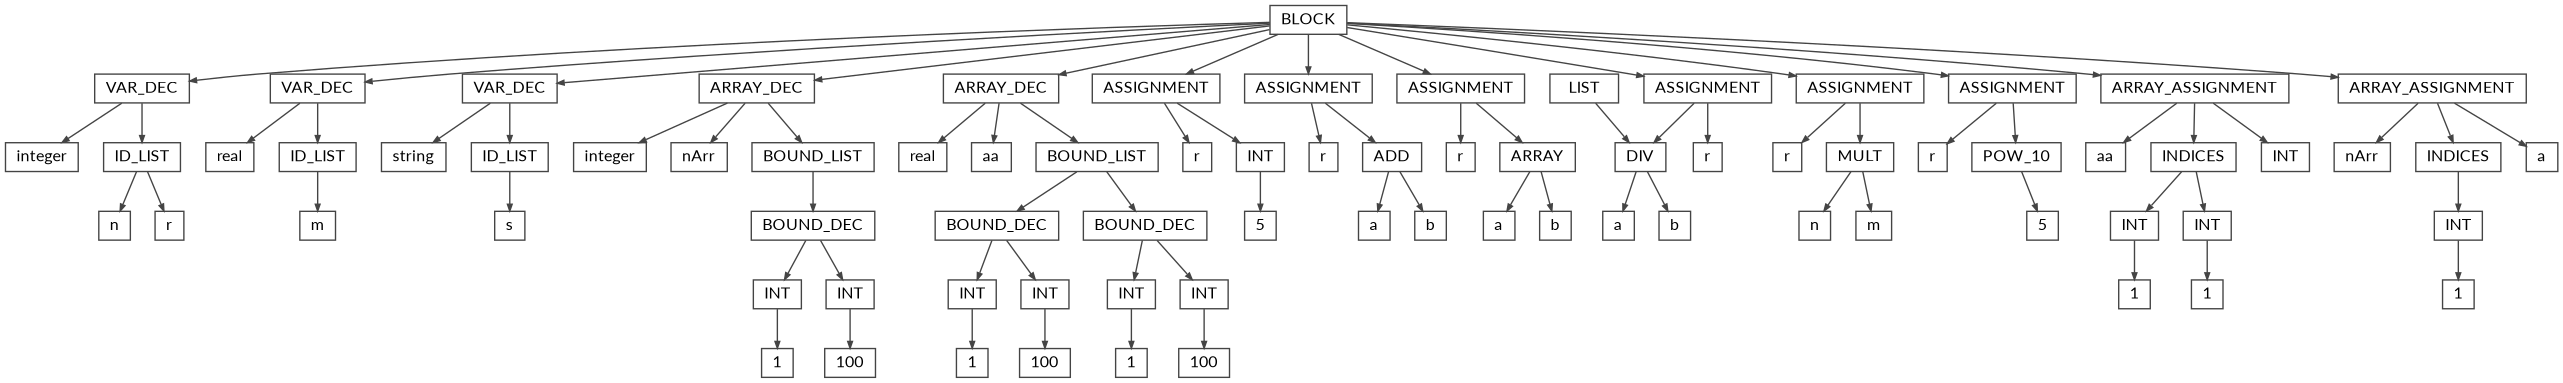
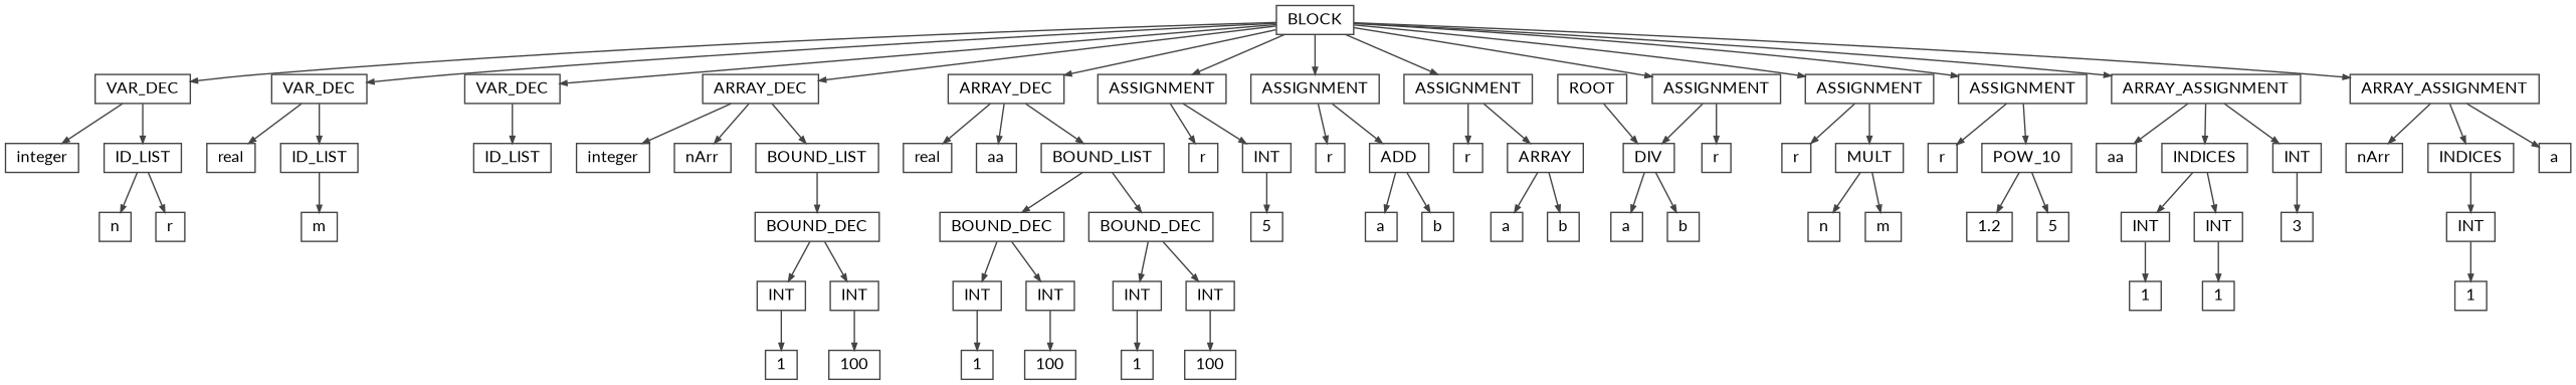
  digraph {
    bgcolor=white
    fontname=Lato
    ordering=out
    ranksep=.4
    node [color="#444444" fillcolor=white fixedsize=false fontcolor=black fontname=Lato fontsize=12 shape=box style="filled, solid"]
    edge [arrowsize=.5 color="#444444" fontname=Lato]
-   n1 [height=.25 label=LIST width=.25]
+   n1 [height=.25 label=ROOT width=.25]
    n2 [height=.25 label=DIV width=.25]
    n3 [height=.25 label=BLOCK width=.25]
    n4 [height=.25 label=VAR_DEC width=.25]
    n5 [height=.25 label=VAR_DEC width=.25]
    n6 [height=.25 label=VAR_DEC width=.25]
    n7 [height=.25 label=ARRAY_DEC width=.25]
    n8 [height=.25 label=ARRAY_DEC width=.25]
    n9 [height=.25 label=ASSIGNMENT width=.25]
    n10 [height=.25 label=ASSIGNMENT width=.25]
    n11 [height=.25 label=ASSIGNMENT width=.25]
    n12 [height=.25 label=ASSIGNMENT width=.25]
    n13 [height=.25 label=ASSIGNMENT width=.25]
    n14 [height=.25 label=ASSIGNMENT width=.25]
    n15 [height=.25 label=ARRAY_ASSIGNMENT width=.25]
    n16 [height=.25 label=ARRAY_ASSIGNMENT width=.25]
    n17 [height=.25 label=integer width=.25]
    n18 [height=.25 label=ID_LIST width=.25]
    n19 [height=.25 label=real width=.25]
    n20 [height=.25 label=ID_LIST width=.25]
-   n21 [height=.25 label=string width=.25]
    n22 [height=.25 label=ID_LIST width=.25]
    n23 [height=.25 label=integer width=.25]
    n24 [height=.25 label=nArr width=.25]
    n25 [height=.25 label=BOUND_LIST width=.25]
    n26 [height=.25 label=real width=.25]
    n27 [height=.25 label=aa width=.25]
    n28 [height=.25 label=BOUND_LIST width=.25]
    n29 [height=.25 label=r width=.25]
    n30 [height=.25 label=INT width=.25]
    n31 [height=.25 label=r width=.25]
    n32 [height=.25 label=ADD width=.25]
    n33 [height=.25 label=r width=.25]
    n34 [height=.25 label=ARRAY width=.25]
    n35 [height=.25 label=r width=.25]
    n36 [height=.25 label=r width=.25]
    n37 [height=.25 label=MULT width=.25]
    n38 [height=.25 label=r width=.25]
    n39 [height=.25 label=POW_10 width=.25]
    n40 [height=.25 label=aa width=.25]
    n41 [height=.25 label=INDICES width=.25]
    n42 [height=.25 label=INT width=.25]
    n43 [height=.25 label=nArr width=.25]
    n44 [height=.25 label=INDICES width=.25]
    n45 [height=.25 label=a width=.25]
    n46 [height=.25 label=n width=.25]
    n47 [height=.25 label=r width=.25]
    n48 [height=.25 label=m width=.25]
-   n49 [height=.25 label=s width=.25]
    n50 [height=.25 label=BOUND_DEC width=.25]
    n51 [height=.25 label=INT width=.25]
    n52 [height=.25 label=INT width=.25]
    n53 [height=.25 label=1 width=.25]
    n54 [height=.25 label=100 width=.25]
    n55 [height=.25 label=BOUND_DEC width=.25]
    n56 [height=.25 label=BOUND_DEC width=.25]
    n57 [height=.25 label=INT width=.25]
    n58 [height=.25 label=INT width=.25]
    n59 [height=.25 label=INT width=.25]
    n60 [height=.25 label=INT width=.25]
    n61 [height=.25 label=1 width=.25]
    n62 [height=.25 label=100 width=.25]
    n63 [height=.25 label=1 width=.25]
    n64 [height=.25 label=100 width=.25]
    n65 [height=.25 label=5 width=.25]
    n66 [height=.25 label=a width=.25]
    n67 [height=.25 label=b width=.25]
    n68 [height=.25 label=a width=.25]
    n69 [height=.25 label=b width=.25]
    n70 [height=.25 label=a width=.25]
    n71 [height=.25 label=b width=.25]
    n72 [height=.25 label=n width=.25]
    n73 [height=.25 label=m width=.25]
+   n74 [height=.25 label=1.2 width=.25]
    n75 [height=.25 label=5 width=.25]
    n76 [height=.25 label=INT width=.25]
    n77 [height=.25 label=INT width=.25]
+   n78 [height=.25 label=3 width=.25]
    n79 [height=.25 label=1 width=.25]
    n80 [height=.25 label=1 width=.25]
    n81 [height=.25 label=INT width=.25]
    n82 [height=.25 label=1 width=.25]
    n1 -> n2
    n2 -> n70
    n2 -> n71
    n3 -> n4
    n3 -> n5
    n3 -> n6
    n3 -> n7
    n3 -> n8
    n3 -> n9
    n3 -> n10
    n3 -> n11
    n3 -> n12
    n3 -> n13
    n3 -> n14
    n3 -> n15
    n3 -> n16
    n4 -> n17
    n4 -> n18
    n5 -> n19
    n5 -> n20
-   n6 -> n21
    n6 -> n22
    n7 -> n23
    n7 -> n24
    n7 -> n25
    n8 -> n26
    n8 -> n27
    n8 -> n28
    n9 -> n29
    n9 -> n30
    n10 -> n31
    n10 -> n32
    n11 -> n33
    n11 -> n34
    n12 -> n2
    n12 -> n35
    n13 -> n36
    n13 -> n37
    n14 -> n38
    n14 -> n39
    n15 -> n40
    n15 -> n41
    n15 -> n42
    n16 -> n43
    n16 -> n44
    n16 -> n45
    n18 -> n46
    n18 -> n47
    n20 -> n48
-   n22 -> n49
    n25 -> n50
    n28 -> n55
    n28 -> n56
    n30 -> n65
    n32 -> n66
    n32 -> n67
    n34 -> n68
    n34 -> n69
    n37 -> n72
    n37 -> n73
+   n39 -> n74
    n39 -> n75
    n41 -> n76
    n41 -> n77
+   n42 -> n78
    n44 -> n81
    n50 -> n51
    n50 -> n52
    n51 -> n53
    n52 -> n54
    n55 -> n57
    n55 -> n58
    n56 -> n59
    n56 -> n60
    n57 -> n61
    n58 -> n62
    n59 -> n63
    n60 -> n64
    n76 -> n79
    n77 -> n80
    n81 -> n82
  }
